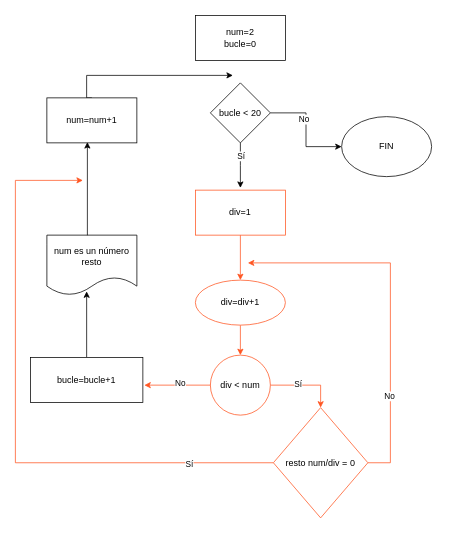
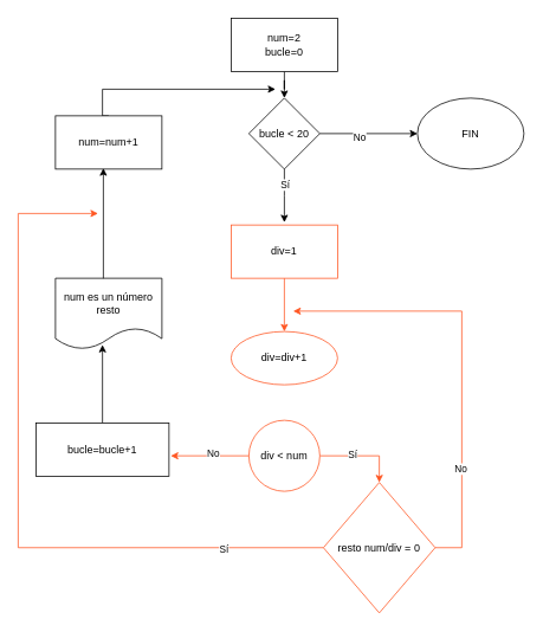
  <mxCell id="0" />
  <mxCell id="1" parent="0" />
  <mxCell id="2" style="edgeStyle=orthogonalEdgeStyle;rounded=0;orthogonalLoop=1;jettySize=auto;html=1;exitX=0.5;exitY=1;exitDx=0;exitDy=0;entryX=0.5;entryY=0;entryDx=0;entryDy=0;strokeColor=#FF5521;" edge="1" parent="1" source="3" target="15"><mxGeometry relative="1" as="geometry"><mxPoint x="320" y="333" as="targetPoint" /></mxGeometry></mxCell>
  <mxCell id="3" value="div=1" style="rounded=0;whiteSpace=wrap;html=1;strokeColor=#FF5521;" vertex="1" parent="1"><mxGeometry x="260" y="253" width="120" height="60" as="geometry" /></mxCell>
  <mxCell id="4" style="edgeStyle=orthogonalEdgeStyle;rounded=0;orthogonalLoop=1;jettySize=auto;html=1;entryX=0.5;entryY=0;entryDx=0;entryDy=0;strokeColor=#FF5521;" edge="1" parent="1" source="6" target="11"><mxGeometry relative="1" as="geometry"><mxPoint x="320" y="563" as="targetPoint" /></mxGeometry></mxCell>
  <mxCell id="5" value="Sí" style="edgeLabel;html=1;align=center;verticalAlign=middle;resizable=0;points=[];strokeColor=#FF5521;" vertex="1" connectable="0" parent="4"><mxGeometry x="-0.25" y="2" relative="1" as="geometry"><mxPoint as="offset" /></mxGeometry></mxCell>
  <mxCell id="6" value="div &amp;lt; num" style="ellipse;whiteSpace=wrap;html=1;strokeColor=#FF5521;" vertex="1" parent="1"><mxGeometry x="280" y="473" width="80" height="80" as="geometry" /></mxCell>
  <mxCell id="7" style="edgeStyle=orthogonalEdgeStyle;rounded=0;orthogonalLoop=1;jettySize=auto;html=1;exitX=1;exitY=0.5;exitDx=0;exitDy=0;strokeColor=#FF5521;" edge="1" parent="1" source="11"><mxGeometry relative="1" as="geometry"><mxPoint x="330" y="350" as="targetPoint" /><Array as="points"><mxPoint x="520" y="617" /><mxPoint x="520" y="350" /></Array></mxGeometry></mxCell>
  <mxCell id="8" value="No" style="edgeLabel;html=1;align=center;verticalAlign=middle;resizable=0;points=[];strokeColor=#FF5521;" vertex="1" connectable="0" parent="7"><mxGeometry x="-0.512" y="2" relative="1" as="geometry"><mxPoint as="offset" /></mxGeometry></mxCell>
  <mxCell id="9" style="edgeStyle=orthogonalEdgeStyle;rounded=0;orthogonalLoop=1;jettySize=auto;html=1;exitX=0;exitY=0.5;exitDx=0;exitDy=0;strokeColor=#FF5521;" edge="1" parent="1" source="11"><mxGeometry relative="1" as="geometry"><mxPoint x="110" y="240" as="targetPoint" /><Array as="points"><mxPoint x="20" y="617" /><mxPoint x="20" y="240" /><mxPoint x="110" y="240" /></Array></mxGeometry></mxCell>
  <mxCell id="10" value="Sí" style="edgeLabel;html=1;align=center;verticalAlign=middle;resizable=0;points=[];" vertex="1" connectable="0" parent="9"><mxGeometry x="-0.72" y="1" relative="1" as="geometry"><mxPoint as="offset" /></mxGeometry></mxCell>
  <mxCell id="11" value="resto num/div = 0" style="rhombus;whiteSpace=wrap;html=1;strokeColor=#FF5521;" vertex="1" parent="1"><mxGeometry x="364" y="543" width="126" height="147" as="geometry" /></mxCell>
  <mxCell id="12" style="edgeStyle=orthogonalEdgeStyle;rounded=0;orthogonalLoop=1;jettySize=auto;html=1;exitX=0.5;exitY=0;exitDx=0;exitDy=0;" edge="1" parent="1" source="13"><mxGeometry relative="1" as="geometry"><mxPoint x="310" y="100" as="targetPoint" /><Array as="points"><mxPoint x="115" y="100" /></Array></mxGeometry></mxCell>
  <mxCell id="13" value="num=num+1" style="rounded=0;whiteSpace=wrap;html=1;" vertex="1" parent="1"><mxGeometry x="62" y="130" width="120" height="60" as="geometry" /></mxCell>
- <mxCell id="14" style="edgeStyle=orthogonalEdgeStyle;rounded=0;orthogonalLoop=1;jettySize=auto;html=1;exitX=0.5;exitY=1;exitDx=0;exitDy=0;entryX=0.5;entryY=0;entryDx=0;entryDy=0;strokeColor=#FF5521;" edge="1" parent="1" source="15" target="6"><mxGeometry relative="1" as="geometry" /></mxCell>
  <mxCell id="15" value="div=div+1" style="ellipse;whiteSpace=wrap;html=1;strokeColor=#FF5521;" vertex="1" parent="1"><mxGeometry x="260" y="373" width="120" height="60" as="geometry" /></mxCell>
  <mxCell id="16" style="edgeStyle=orthogonalEdgeStyle;rounded=0;orthogonalLoop=1;jettySize=auto;html=1;entryX=0.442;entryY=0.938;entryDx=0;entryDy=0;entryPerimeter=0;" edge="1" parent="1" source="17" target="26"><mxGeometry relative="1" as="geometry" /></mxCell>
  <mxCell id="17" value="bucle=bucle+1" style="rounded=0;whiteSpace=wrap;html=1;" vertex="1" parent="1"><mxGeometry x="40" y="476" width="150" height="60" as="geometry" /></mxCell>
+ <mxCell id="18" style="edgeStyle=orthogonalEdgeStyle;rounded=0;orthogonalLoop=1;jettySize=auto;html=1;entryX=0.5;entryY=0;entryDx=0;entryDy=0;" edge="1" parent="1" source="19" target="24"><mxGeometry relative="1" as="geometry" /></mxCell>
  <mxCell id="19" value="num=2&lt;div&gt;bucle=0&lt;/div&gt;" style="rounded=0;whiteSpace=wrap;html=1;" vertex="1" parent="1"><mxGeometry x="260" y="20" width="120" height="60" as="geometry" /></mxCell>
  <mxCell id="20" style="edgeStyle=orthogonalEdgeStyle;rounded=0;orthogonalLoop=1;jettySize=auto;html=1;" edge="1" parent="1" source="24"><mxGeometry relative="1" as="geometry"><mxPoint x="320" y="250" as="targetPoint" /></mxGeometry></mxCell>
  <mxCell id="21" value="Sí" style="edgeLabel;html=1;align=center;verticalAlign=middle;resizable=0;points=[];" vertex="1" connectable="0" parent="20"><mxGeometry x="-0.438" relative="1" as="geometry"><mxPoint as="offset" /></mxGeometry></mxCell>
  <mxCell id="22" style="edgeStyle=orthogonalEdgeStyle;rounded=0;orthogonalLoop=1;jettySize=auto;html=1;entryX=0;entryY=0.5;entryDx=0;entryDy=0;" edge="1" parent="1" source="24" target="27"><mxGeometry relative="1" as="geometry"><mxPoint x="420" y="150" as="targetPoint" /></mxGeometry></mxCell>
  <mxCell id="23" value="No" style="edgeLabel;html=1;align=center;verticalAlign=middle;resizable=0;points=[];" vertex="1" connectable="0" parent="22"><mxGeometry x="-0.2" y="-3" relative="1" as="geometry"><mxPoint as="offset" /></mxGeometry></mxCell>
  <mxCell id="24" value="bucle &amp;lt; 20" style="rhombus;whiteSpace=wrap;html=1;" vertex="1" parent="1"><mxGeometry x="280" y="110" width="80" height="80" as="geometry" /></mxCell>
  <mxCell id="25" style="edgeStyle=orthogonalEdgeStyle;rounded=0;orthogonalLoop=1;jettySize=auto;html=1;entryX=0.45;entryY=0.983;entryDx=0;entryDy=0;entryPerimeter=0;exitX=0.45;exitY=0.05;exitDx=0;exitDy=0;exitPerimeter=0;" edge="1" parent="1" source="26" target="13"><mxGeometry relative="1" as="geometry"><mxPoint x="131" y="313" as="sourcePoint" /><mxPoint x="124" y="190" as="targetPoint" /></mxGeometry></mxCell>
  <mxCell id="26" value="num es un número&lt;div&gt;resto&lt;/div&gt;" style="shape=document;whiteSpace=wrap;html=1;boundedLbl=1;" vertex="1" parent="1"><mxGeometry x="62" y="313" width="120" height="80" as="geometry" /></mxCell>
- <mxCell id="27" value="FIN" style="ellipse;whiteSpace=wrap;html=1;" vertex="1" parent="1"><mxGeometry x="455" y="155" width="120" height="80" as="geometry" /></mxCell>
+ <mxCell id="27" value="FIN" style="ellipse;whiteSpace=wrap;html=1;" vertex="1" parent="1"><mxGeometry x="470" y="110" width="120" height="80" as="geometry" /></mxCell>
  <mxCell id="28" style="edgeStyle=orthogonalEdgeStyle;rounded=0;orthogonalLoop=1;jettySize=auto;html=1;entryX=1.013;entryY=0.617;entryDx=0;entryDy=0;entryPerimeter=0;strokeColor=#FF5521;" edge="1" parent="1" source="6" target="17"><mxGeometry relative="1" as="geometry" /></mxCell>
  <mxCell id="29" value="No" style="edgeLabel;html=1;align=center;verticalAlign=middle;resizable=0;points=[];" vertex="1" connectable="0" parent="28"><mxGeometry x="-0.069" y="-3" relative="1" as="geometry"><mxPoint as="offset" /></mxGeometry></mxCell>
